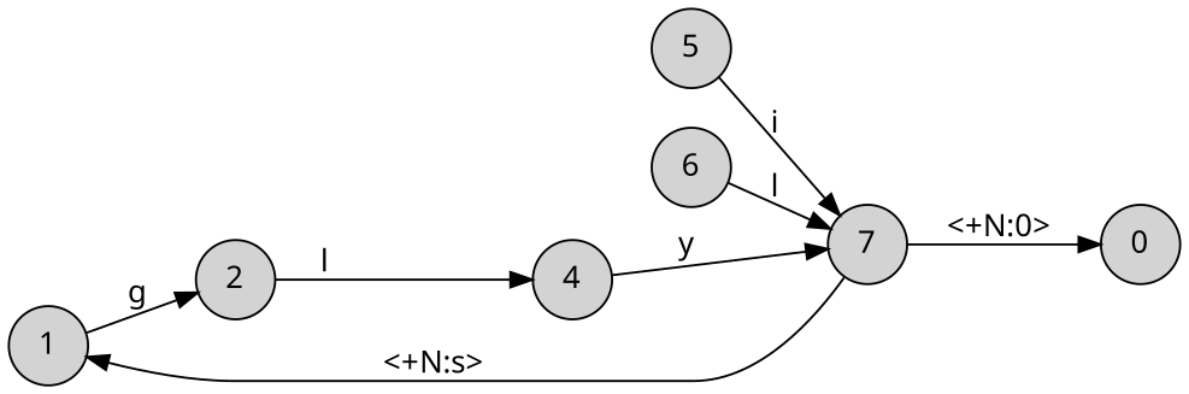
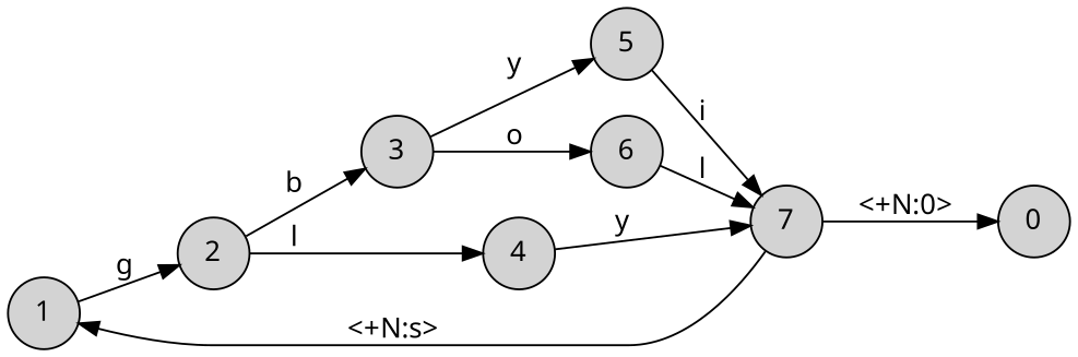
  digraph {
    fontname="Noto Sans"
    rankdir=LR
    node [fontname="Noto Sans" shape=circle style=filled]
    edge [fontname="Noto Sans"]
    1
    2
+   3
    4
    5
    6
    7
    0
    1 -> 2 [label="g "]
+   2 -> 3 [label="b "]
    2 -> 4 [label="l "]
+   3 -> 5 [label="y "]
+   3 -> 6 [label="o "]
    4 -> 7 [label="y "]
    5 -> 7 [label="i "]
    6 -> 7 [label="l "]
    7 -> 1 [label="<+N:s> "]
    7 -> 0 [label="<+N:0> "]
  }
